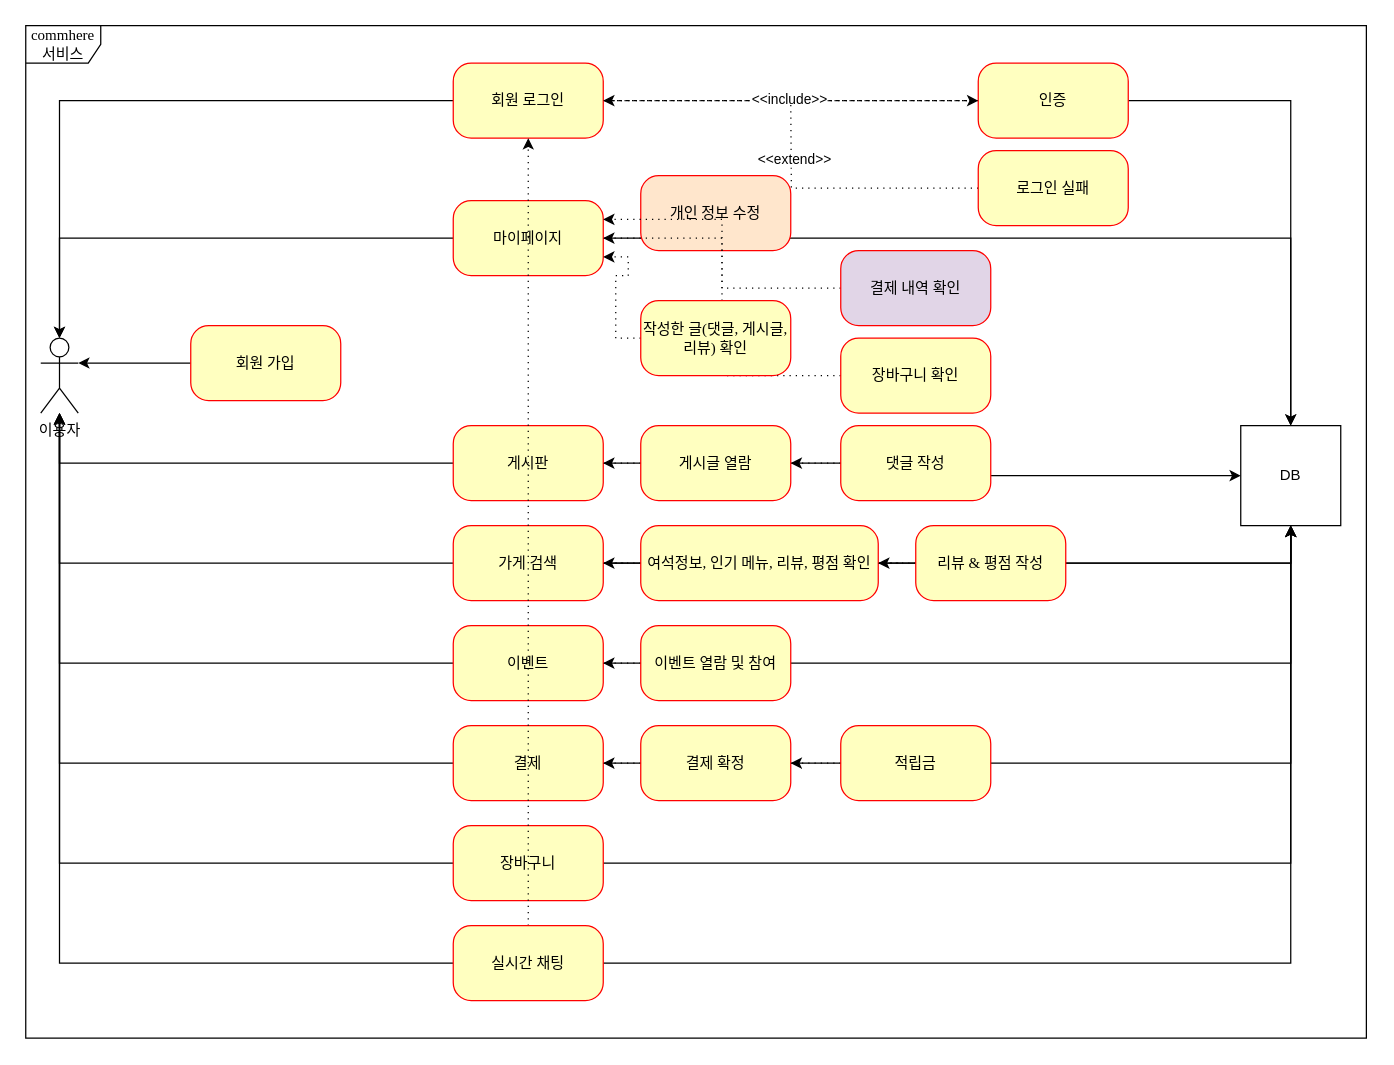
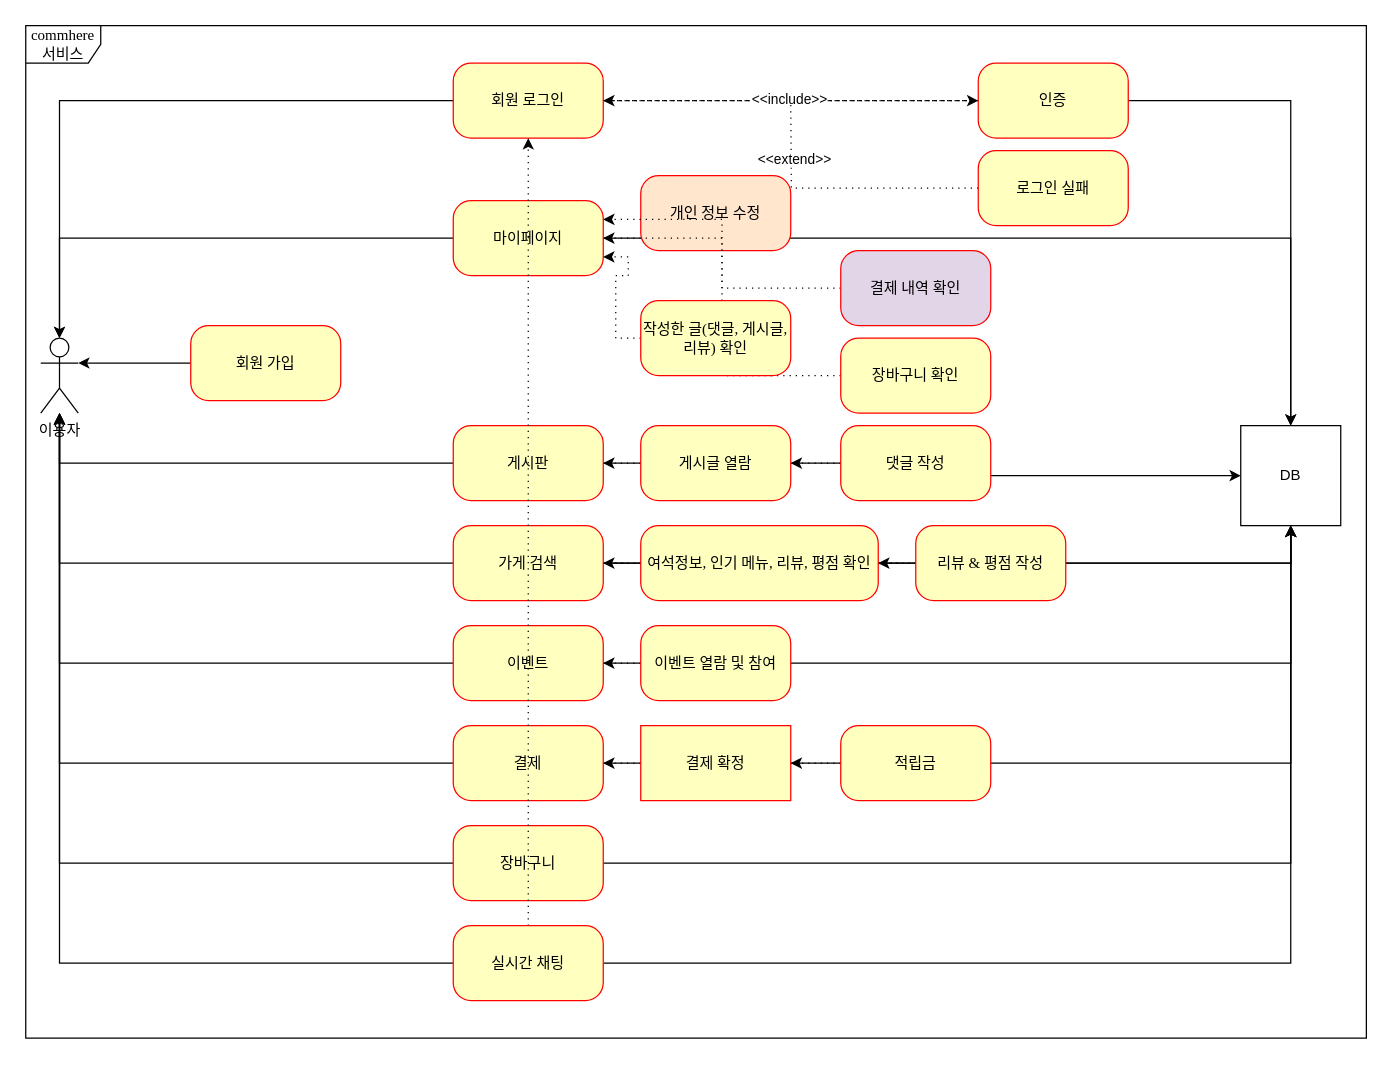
  <mxCell id="0" />
  <mxCell id="1" parent="0" />
  <mxCell id="2" style="edgeStyle=orthogonalEdgeStyle;rounded=0;orthogonalLoop=1;jettySize=auto;html=1;exitX=0;exitY=0.5;exitDx=0;exitDy=0;entryX=1;entryY=0.333;entryDx=0;entryDy=0;entryPerimeter=0;" edge="1" parent="1" source="3" target="18"><mxGeometry relative="1" as="geometry" /></mxCell>
  <mxCell id="3" value="회원 가입" style="rounded=1;whiteSpace=wrap;html=1;arcSize=24;fillColor=#ffffc0;strokeColor=#ff0000;shadow=0;comic=0;labelBackgroundColor=none;fontFamily=Verdana;fontSize=12;fontColor=#000000;align=center;" parent="1" vertex="1"><mxGeometry x="152" y="260" width="120" height="60" as="geometry" /></mxCell>
  <mxCell id="4" style="edgeStyle=orthogonalEdgeStyle;rounded=0;orthogonalLoop=1;jettySize=auto;html=1;entryX=0.5;entryY=0;entryDx=0;entryDy=0;entryPerimeter=0;" edge="1" parent="1" source="6" target="18"><mxGeometry relative="1" as="geometry" /></mxCell>
  <mxCell id="5" style="edgeStyle=orthogonalEdgeStyle;rounded=0;orthogonalLoop=1;jettySize=auto;html=1;exitX=1;exitY=0.5;exitDx=0;exitDy=0;entryX=0;entryY=0.5;entryDx=0;entryDy=0;dashed=1;endArrow=classic;endFill=1;" edge="1" parent="1" source="6" target="10"><mxGeometry relative="1" as="geometry" /></mxCell>
  <mxCell id="6" value="회원 로그인" style="rounded=1;whiteSpace=wrap;html=1;arcSize=24;fillColor=#ffffc0;strokeColor=#ff0000;shadow=0;comic=0;labelBackgroundColor=none;fontFamily=Verdana;fontSize=12;fontColor=#000000;align=center;" parent="1" vertex="1"><mxGeometry x="362" y="50" width="120" height="60" as="geometry" /></mxCell>
  <mxCell id="7" style="edgeStyle=orthogonalEdgeStyle;rounded=0;orthogonalLoop=1;jettySize=auto;html=1;entryX=1;entryY=0.5;entryDx=0;entryDy=0;endArrow=classic;endFill=1;dashed=1;dashPattern=1 2;" edge="1" parent="1" source="10" target="6"><mxGeometry relative="1" as="geometry" /></mxCell>
  <mxCell id="8" value="&amp;lt;&amp;lt;include&amp;gt;&amp;gt;" style="edgeLabel;html=1;align=center;verticalAlign=middle;resizable=0;points=[];" vertex="1" connectable="0" parent="7"><mxGeometry x="0.013" y="-2" relative="1" as="geometry"><mxPoint as="offset" /></mxGeometry></mxCell>
  <mxCell id="9" style="edgeStyle=orthogonalEdgeStyle;rounded=0;orthogonalLoop=1;jettySize=auto;html=1;exitX=1;exitY=0.5;exitDx=0;exitDy=0;entryX=0.5;entryY=0;entryDx=0;entryDy=0;strokeWidth=1;endArrow=classic;endFill=1;" edge="1" parent="1" source="10" target="19"><mxGeometry relative="1" as="geometry" /></mxCell>
  <mxCell id="10" value="인증" style="rounded=1;whiteSpace=wrap;html=1;arcSize=24;fillColor=#ffffc0;strokeColor=#ff0000;shadow=0;comic=0;labelBackgroundColor=none;fontFamily=Verdana;fontSize=12;fontColor=#000000;align=center;" parent="1" vertex="1"><mxGeometry x="782" y="50" width="120" height="60" as="geometry" /></mxCell>
  <mxCell id="11" style="edgeStyle=orthogonalEdgeStyle;rounded=0;orthogonalLoop=1;jettySize=auto;html=1;dashed=1;dashPattern=1 4;endArrow=none;endFill=0;strokeWidth=1;" edge="1" parent="1" source="13"><mxGeometry relative="1" as="geometry"><mxPoint x="632" y="80" as="targetPoint" /></mxGeometry></mxCell>
  <mxCell id="12" value="&amp;lt;&amp;lt;extend&amp;gt;&amp;gt;" style="edgeLabel;html=1;align=center;verticalAlign=middle;resizable=0;points=[];" vertex="1" connectable="0" parent="11"><mxGeometry x="0.575" y="-2" relative="1" as="geometry"><mxPoint as="offset" /></mxGeometry></mxCell>
  <mxCell id="13" value="로그인 실패" style="rounded=1;whiteSpace=wrap;html=1;arcSize=24;fillColor=#ffffc0;strokeColor=#ff0000;shadow=0;comic=0;labelBackgroundColor=none;fontFamily=Verdana;fontSize=12;fontColor=#000000;align=center;" parent="1" vertex="1"><mxGeometry x="782" y="120" width="120" height="60" as="geometry" /></mxCell>
  <mxCell id="14" style="edgeStyle=orthogonalEdgeStyle;rounded=0;orthogonalLoop=1;jettySize=auto;html=1;strokeWidth=1;endArrow=classic;endFill=1;" edge="1" parent="1" source="16" target="19"><mxGeometry relative="1" as="geometry" /></mxCell>
  <mxCell id="15" style="edgeStyle=orthogonalEdgeStyle;rounded=0;orthogonalLoop=1;jettySize=auto;html=1;exitX=0;exitY=0.5;exitDx=0;exitDy=0;entryX=0.5;entryY=0;entryDx=0;entryDy=0;entryPerimeter=0;strokeWidth=1;endArrow=classic;endFill=1;" edge="1" parent="1" source="16" target="18"><mxGeometry relative="1" as="geometry" /></mxCell>
  <mxCell id="16" value="마이페이지" style="rounded=1;whiteSpace=wrap;html=1;arcSize=24;fillColor=#ffffc0;strokeColor=#ff0000;shadow=0;comic=0;labelBackgroundColor=none;fontFamily=Verdana;fontSize=12;fontColor=#000000;align=center;" parent="1" vertex="1"><mxGeometry x="362" y="160" width="120" height="60" as="geometry" /></mxCell>
  <mxCell id="17" value="commhere 서비스" style="shape=umlFrame;whiteSpace=wrap;html=1;rounded=1;shadow=0;comic=0;labelBackgroundColor=none;strokeWidth=1;fontFamily=Verdana;fontSize=12;align=center;" parent="1" vertex="1"><mxGeometry x="20" y="20" width="1072.5" height="810" as="geometry" /></mxCell>
  <mxCell id="18" value="이용자" style="shape=umlActor;verticalLabelPosition=bottom;verticalAlign=top;html=1;outlineConnect=0;strokeColor=#000000;fillColor=none;" vertex="1" parent="1"><mxGeometry x="32" y="270" width="30" height="60" as="geometry" /></mxCell>
  <mxCell id="19" value="DB" style="whiteSpace=wrap;html=1;aspect=fixed;strokeColor=#000000;fillColor=none;" vertex="1" parent="1"><mxGeometry x="992" y="340" width="80" height="80" as="geometry" /></mxCell>
  <mxCell id="20" style="edgeStyle=orthogonalEdgeStyle;rounded=0;orthogonalLoop=1;jettySize=auto;html=1;entryX=0;entryY=0.5;entryDx=0;entryDy=0;strokeWidth=1;endArrow=classic;endFill=1;" edge="1" parent="1" source="22" target="19"><mxGeometry relative="1" as="geometry" /></mxCell>
  <mxCell id="21" style="edgeStyle=orthogonalEdgeStyle;rounded=0;orthogonalLoop=1;jettySize=auto;html=1;exitX=0;exitY=0.5;exitDx=0;exitDy=0;strokeWidth=1;endArrow=classic;endFill=1;" edge="1" parent="1" source="22" target="18"><mxGeometry relative="1" as="geometry" /></mxCell>
  <mxCell id="22" value="게시판" style="rounded=1;whiteSpace=wrap;html=1;arcSize=24;fillColor=#ffffc0;strokeColor=#ff0000;shadow=0;comic=0;labelBackgroundColor=none;fontFamily=Verdana;fontSize=12;fontColor=#000000;align=center;" vertex="1" parent="1"><mxGeometry x="362" y="340" width="120" height="60" as="geometry" /></mxCell>
  <mxCell id="23" style="edgeStyle=orthogonalEdgeStyle;rounded=0;orthogonalLoop=1;jettySize=auto;html=1;entryX=0.5;entryY=1;entryDx=0;entryDy=0;strokeWidth=1;endArrow=classic;endFill=1;" edge="1" parent="1" source="26" target="19"><mxGeometry relative="1" as="geometry" /></mxCell>
  <mxCell id="24" style="edgeStyle=orthogonalEdgeStyle;rounded=0;orthogonalLoop=1;jettySize=auto;html=1;exitX=1;exitY=0.5;exitDx=0;exitDy=0;entryX=0.5;entryY=1;entryDx=0;entryDy=0;strokeWidth=1;endArrow=classic;endFill=1;" edge="1" parent="1" source="26" target="19"><mxGeometry relative="1" as="geometry" /></mxCell>
  <mxCell id="25" style="edgeStyle=orthogonalEdgeStyle;rounded=0;orthogonalLoop=1;jettySize=auto;html=1;exitX=0;exitY=0.5;exitDx=0;exitDy=0;strokeWidth=1;endArrow=classic;endFill=1;" edge="1" parent="1" source="26" target="18"><mxGeometry relative="1" as="geometry" /></mxCell>
  <mxCell id="26" value="가게 검색" style="rounded=1;whiteSpace=wrap;html=1;arcSize=24;fillColor=#ffffc0;strokeColor=#ff0000;shadow=0;comic=0;labelBackgroundColor=none;fontFamily=Verdana;fontSize=12;fontColor=#000000;align=center;" vertex="1" parent="1"><mxGeometry x="362" y="420" width="120" height="60" as="geometry" /></mxCell>
  <mxCell id="27" style="edgeStyle=orthogonalEdgeStyle;rounded=0;orthogonalLoop=1;jettySize=auto;html=1;entryX=0.5;entryY=1;entryDx=0;entryDy=0;strokeWidth=1;endArrow=classic;endFill=1;" edge="1" parent="1" source="29" target="19"><mxGeometry relative="1" as="geometry" /></mxCell>
  <mxCell id="28" style="edgeStyle=orthogonalEdgeStyle;rounded=0;orthogonalLoop=1;jettySize=auto;html=1;exitX=0;exitY=0.5;exitDx=0;exitDy=0;strokeWidth=1;endArrow=classic;endFill=1;" edge="1" parent="1" source="29" target="18"><mxGeometry relative="1" as="geometry" /></mxCell>
  <mxCell id="29" value="결제" style="rounded=1;whiteSpace=wrap;html=1;arcSize=24;fillColor=#ffffc0;strokeColor=#ff0000;shadow=0;comic=0;labelBackgroundColor=none;fontFamily=Verdana;fontSize=12;fontColor=#000000;align=center;" vertex="1" parent="1"><mxGeometry x="362" y="580" width="120" height="60" as="geometry" /></mxCell>
  <mxCell id="30" style="edgeStyle=orthogonalEdgeStyle;rounded=0;orthogonalLoop=1;jettySize=auto;html=1;entryX=0.5;entryY=1;entryDx=0;entryDy=0;strokeWidth=1;endArrow=classic;endFill=1;" edge="1" parent="1" source="32" target="19"><mxGeometry relative="1" as="geometry" /></mxCell>
  <mxCell id="31" style="edgeStyle=orthogonalEdgeStyle;rounded=0;orthogonalLoop=1;jettySize=auto;html=1;exitX=0;exitY=0.5;exitDx=0;exitDy=0;strokeWidth=1;endArrow=classic;endFill=1;" edge="1" parent="1" source="32" target="18"><mxGeometry relative="1" as="geometry" /></mxCell>
  <mxCell id="32" value="장바구니" style="rounded=1;whiteSpace=wrap;html=1;arcSize=24;fillColor=#ffffc0;strokeColor=#ff0000;shadow=0;comic=0;labelBackgroundColor=none;fontFamily=Verdana;fontSize=12;fontColor=#000000;align=center;" vertex="1" parent="1"><mxGeometry x="362" y="660" width="120" height="60" as="geometry" /></mxCell>
  <mxCell id="33" style="edgeStyle=orthogonalEdgeStyle;rounded=0;orthogonalLoop=1;jettySize=auto;html=1;exitX=0;exitY=0.5;exitDx=0;exitDy=0;entryX=1;entryY=0.5;entryDx=0;entryDy=0;dashed=1;dashPattern=1 4;strokeWidth=1;endArrow=classic;endFill=1;" edge="1" parent="1" source="34" target="43"><mxGeometry relative="1" as="geometry" /></mxCell>
  <mxCell id="34" value="댓글 작성" style="rounded=1;whiteSpace=wrap;html=1;arcSize=24;fillColor=#ffffc0;strokeColor=#ff0000;shadow=0;comic=0;labelBackgroundColor=none;fontFamily=Verdana;fontSize=12;fontColor=#000000;align=center;" vertex="1" parent="1"><mxGeometry x="672" y="340" width="120" height="60" as="geometry" /></mxCell>
  <mxCell id="35" style="edgeStyle=orthogonalEdgeStyle;rounded=0;orthogonalLoop=1;jettySize=auto;html=1;entryX=0.5;entryY=1;entryDx=0;entryDy=0;strokeWidth=1;endArrow=classic;endFill=1;" edge="1" parent="1" source="37" target="19"><mxGeometry relative="1" as="geometry" /></mxCell>
  <mxCell id="36" style="edgeStyle=orthogonalEdgeStyle;rounded=0;orthogonalLoop=1;jettySize=auto;html=1;exitX=0;exitY=0.5;exitDx=0;exitDy=0;strokeWidth=1;endArrow=classic;endFill=1;" edge="1" parent="1" source="37" target="18"><mxGeometry relative="1" as="geometry" /></mxCell>
  <mxCell id="37" value="이벤트" style="rounded=1;whiteSpace=wrap;html=1;arcSize=24;fillColor=#ffffc0;strokeColor=#ff0000;shadow=0;comic=0;labelBackgroundColor=none;fontFamily=Verdana;fontSize=12;fontColor=#000000;align=center;" vertex="1" parent="1"><mxGeometry x="362" y="500" width="120" height="60" as="geometry" /></mxCell>
  <mxCell id="38" style="edgeStyle=orthogonalEdgeStyle;rounded=0;orthogonalLoop=1;jettySize=auto;html=1;exitX=0.5;exitY=0;exitDx=0;exitDy=0;entryX=0.5;entryY=1;entryDx=0;entryDy=0;dashed=1;dashPattern=1 4;strokeWidth=1;endArrow=classic;endFill=1;" edge="1" parent="1" source="41" target="6"><mxGeometry relative="1" as="geometry" /></mxCell>
  <mxCell id="39" style="edgeStyle=orthogonalEdgeStyle;rounded=0;orthogonalLoop=1;jettySize=auto;html=1;entryX=0.5;entryY=1;entryDx=0;entryDy=0;strokeWidth=1;endArrow=classic;endFill=1;" edge="1" parent="1" source="41" target="19"><mxGeometry relative="1" as="geometry" /></mxCell>
  <mxCell id="40" style="edgeStyle=orthogonalEdgeStyle;rounded=0;orthogonalLoop=1;jettySize=auto;html=1;strokeWidth=1;endArrow=classic;endFill=1;" edge="1" parent="1" source="41" target="18"><mxGeometry relative="1" as="geometry" /></mxCell>
  <mxCell id="41" value="실시간 채팅" style="rounded=1;whiteSpace=wrap;html=1;arcSize=24;fillColor=#ffffc0;strokeColor=#ff0000;shadow=0;comic=0;labelBackgroundColor=none;fontFamily=Verdana;fontSize=12;fontColor=#000000;align=center;" vertex="1" parent="1"><mxGeometry x="362" y="740" width="120" height="60" as="geometry" /></mxCell>
  <mxCell id="42" style="edgeStyle=orthogonalEdgeStyle;rounded=0;orthogonalLoop=1;jettySize=auto;html=1;exitX=0;exitY=0.5;exitDx=0;exitDy=0;entryX=1;entryY=0.5;entryDx=0;entryDy=0;dashed=1;dashPattern=1 4;strokeWidth=1;endArrow=classic;endFill=1;" edge="1" parent="1" source="43" target="22"><mxGeometry relative="1" as="geometry" /></mxCell>
  <mxCell id="43" value="게시글 열람" style="rounded=1;whiteSpace=wrap;html=1;arcSize=24;fillColor=#ffffc0;strokeColor=#ff0000;shadow=0;comic=0;labelBackgroundColor=none;fontFamily=Verdana;fontSize=12;fontColor=#000000;align=center;" vertex="1" parent="1"><mxGeometry x="512" y="340" width="120" height="60" as="geometry" /></mxCell>
  <mxCell id="44" value="개인 정보 수정" style="rounded=1;whiteSpace=wrap;html=1;arcSize=24;fillColor=#ffe6cc;strokeColor=#ff0000;shadow=0;comic=0;labelBackgroundColor=none;fontFamily=Verdana;fontSize=12;fontColor=#000000;align=center;" vertex="1" parent="1"><mxGeometry x="512" y="140" width="120" height="60" as="geometry" /></mxCell>
  <mxCell id="45" style="edgeStyle=orthogonalEdgeStyle;rounded=0;orthogonalLoop=1;jettySize=auto;html=1;exitX=0;exitY=0.5;exitDx=0;exitDy=0;entryX=1;entryY=0.25;entryDx=0;entryDy=0;dashed=1;dashPattern=1 4;strokeWidth=1;endArrow=classic;endFill=1;" edge="1" parent="1" source="46" target="16"><mxGeometry relative="1" as="geometry" /></mxCell>
  <mxCell id="46" value="장바구니 확인" style="rounded=1;whiteSpace=wrap;html=1;arcSize=24;fillColor=#ffffc0;strokeColor=#ff0000;shadow=0;comic=0;labelBackgroundColor=none;fontFamily=Verdana;fontSize=12;fontColor=#000000;align=center;" vertex="1" parent="1"><mxGeometry x="672" y="270" width="120" height="60" as="geometry" /></mxCell>
  <mxCell id="47" style="edgeStyle=orthogonalEdgeStyle;rounded=0;orthogonalLoop=1;jettySize=auto;html=1;exitX=0;exitY=0.5;exitDx=0;exitDy=0;entryX=1;entryY=0.5;entryDx=0;entryDy=0;dashed=1;dashPattern=1 4;strokeWidth=1;endArrow=classic;endFill=1;" edge="1" parent="1" source="48" target="16"><mxGeometry relative="1" as="geometry" /></mxCell>
  <mxCell id="48" value="결제 내역 확인" style="rounded=1;whiteSpace=wrap;html=1;arcSize=24;fillColor=#e1d5e7;strokeColor=#ff0000;shadow=0;comic=0;labelBackgroundColor=none;fontFamily=Verdana;fontSize=12;fontColor=#000000;align=center;" vertex="1" parent="1"><mxGeometry x="672" y="200" width="120" height="60" as="geometry" /></mxCell>
  <mxCell id="49" style="edgeStyle=orthogonalEdgeStyle;rounded=0;orthogonalLoop=1;jettySize=auto;html=1;exitX=0;exitY=0.5;exitDx=0;exitDy=0;dashed=1;dashPattern=1 4;strokeWidth=1;endArrow=classic;endFill=1;entryX=1;entryY=0.75;entryDx=0;entryDy=0;" edge="1" parent="1" source="50" target="16"><mxGeometry relative="1" as="geometry"><mxPoint x="482" y="220" as="targetPoint" /></mxGeometry></mxCell>
  <mxCell id="50" value="작성한 글(댓글, 게시글, 리뷰) 확인" style="rounded=1;whiteSpace=wrap;html=1;arcSize=24;fillColor=#ffffc0;strokeColor=#ff0000;shadow=0;comic=0;labelBackgroundColor=none;fontFamily=Verdana;fontSize=12;fontColor=#000000;align=center;" vertex="1" parent="1"><mxGeometry x="512" y="240" width="120" height="60" as="geometry" /></mxCell>
  <mxCell id="51" style="edgeStyle=orthogonalEdgeStyle;rounded=0;orthogonalLoop=1;jettySize=auto;html=1;exitX=0;exitY=0.5;exitDx=0;exitDy=0;entryX=1;entryY=0.5;entryDx=0;entryDy=0;dashed=1;dashPattern=1 4;strokeWidth=1;endArrow=classic;endFill=1;" edge="1" parent="1" source="52" target="29"><mxGeometry relative="1" as="geometry" /></mxCell>
- <mxCell id="52" value="결제 확정" style="rounded=1;whiteSpace=wrap;html=1;arcSize=24;fillColor=#ffffc0;strokeColor=#ff0000;shadow=0;comic=0;labelBackgroundColor=none;fontFamily=Verdana;fontSize=12;fontColor=#000000;align=center;" vertex="1" parent="1"><mxGeometry x="512" y="580" width="120" height="60" as="geometry" /></mxCell>
+ <mxCell id="52" value="결제 확정" style="whiteSpace=wrap;html=1;arcSize=24;fillColor=#ffffc0;strokeColor=#ff0000;shadow=0;comic=0;labelBackgroundColor=none;fontFamily=Verdana;fontSize=12;fontColor=#000000;align=center;rounded=0;" vertex="1" parent="1"><mxGeometry x="512" y="580" width="120" height="60" as="geometry" /></mxCell>
  <mxCell id="53" style="edgeStyle=orthogonalEdgeStyle;rounded=0;orthogonalLoop=1;jettySize=auto;html=1;exitX=0;exitY=0.5;exitDx=0;exitDy=0;dashed=1;dashPattern=1 4;strokeWidth=1;endArrow=classic;endFill=1;" edge="1" parent="1" source="54" target="26"><mxGeometry relative="1" as="geometry" /></mxCell>
  <mxCell id="54" value="여석정보, 인기 메뉴, 리뷰, 평점 확인" style="rounded=1;whiteSpace=wrap;html=1;arcSize=24;fillColor=#ffffc0;strokeColor=#ff0000;shadow=0;comic=0;labelBackgroundColor=none;fontFamily=Verdana;fontSize=12;fontColor=#000000;align=center;" vertex="1" parent="1"><mxGeometry x="512" y="420" width="190" height="60" as="geometry" /></mxCell>
  <mxCell id="55" style="edgeStyle=orthogonalEdgeStyle;rounded=0;orthogonalLoop=1;jettySize=auto;html=1;exitX=0;exitY=0.5;exitDx=0;exitDy=0;entryX=1;entryY=0.5;entryDx=0;entryDy=0;dashed=1;dashPattern=1 4;strokeWidth=1;endArrow=classic;endFill=1;" edge="1" parent="1" source="56" target="37"><mxGeometry relative="1" as="geometry" /></mxCell>
  <mxCell id="56" value="이벤트 열람 및 참여" style="rounded=1;whiteSpace=wrap;html=1;arcSize=24;fillColor=#ffffc0;strokeColor=#ff0000;shadow=0;comic=0;labelBackgroundColor=none;fontFamily=Verdana;fontSize=12;fontColor=#000000;align=center;" vertex="1" parent="1"><mxGeometry x="512" y="500" width="120" height="60" as="geometry" /></mxCell>
  <mxCell id="57" style="edgeStyle=orthogonalEdgeStyle;rounded=0;orthogonalLoop=1;jettySize=auto;html=1;exitX=0;exitY=0.5;exitDx=0;exitDy=0;entryX=1;entryY=0.5;entryDx=0;entryDy=0;dashed=1;dashPattern=1 4;strokeWidth=1;endArrow=classic;endFill=1;" edge="1" parent="1" source="58" target="52"><mxGeometry relative="1" as="geometry" /></mxCell>
  <mxCell id="58" value="적립금" style="rounded=1;whiteSpace=wrap;html=1;arcSize=24;fillColor=#ffffc0;strokeColor=#ff0000;shadow=0;comic=0;labelBackgroundColor=none;fontFamily=Verdana;fontSize=12;fontColor=#000000;align=center;" vertex="1" parent="1"><mxGeometry x="672" y="580" width="120" height="60" as="geometry" /></mxCell>
  <mxCell id="59" style="edgeStyle=orthogonalEdgeStyle;rounded=0;orthogonalLoop=1;jettySize=auto;html=1;strokeWidth=1;endArrow=classic;endFill=1;dashed=1;dashPattern=1 4;" edge="1" parent="1" source="60" target="54"><mxGeometry relative="1" as="geometry" /></mxCell>
  <mxCell id="60" value="리뷰 &amp;amp; 평점 작성" style="rounded=1;whiteSpace=wrap;html=1;arcSize=24;fillColor=#ffffc0;strokeColor=#ff0000;shadow=0;comic=0;labelBackgroundColor=none;fontFamily=Verdana;fontSize=12;fontColor=#000000;align=center;" vertex="1" parent="1"><mxGeometry x="732" y="420" width="120" height="60" as="geometry" /></mxCell>
